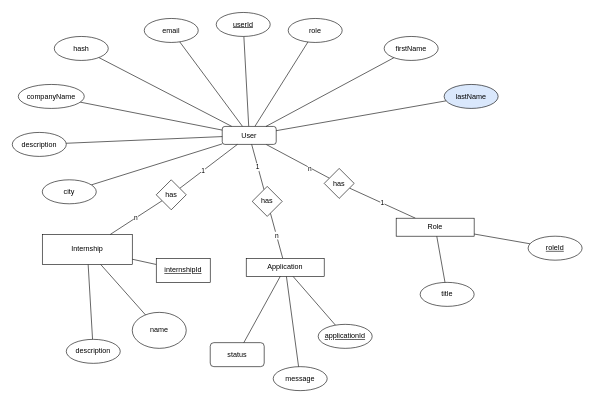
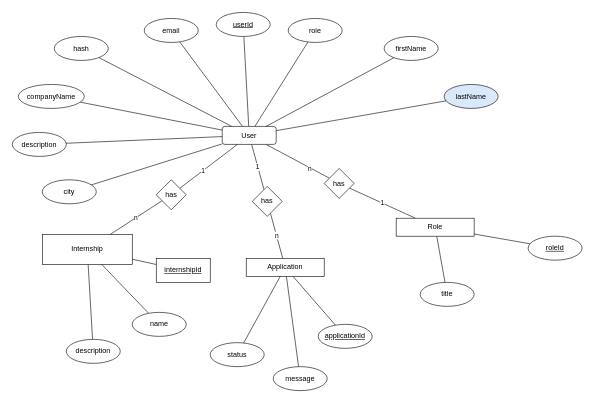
  <mxCell id="0" />
  <mxCell id="1" parent="0" />
  <mxCell id="2" style="edgeStyle=none;html=1;endArrow=none;endFill=0;" edge="1" parent="1" source="8" target="11"><mxGeometry relative="1" as="geometry" /></mxCell>
  <mxCell id="3" style="edgeStyle=none;html=1;endArrow=none;endFill=0;" edge="1" parent="1" source="8" target="10"><mxGeometry relative="1" as="geometry" /></mxCell>
  <mxCell id="4" style="edgeStyle=none;html=1;endArrow=none;endFill=0;" edge="1" parent="1" source="8" target="9"><mxGeometry relative="1" as="geometry" /></mxCell>
  <mxCell id="5" style="edgeStyle=none;html=1;endArrow=none;endFill=0;" edge="1" parent="1" source="8" target="40"><mxGeometry relative="1" as="geometry" /></mxCell>
  <mxCell id="6" style="edgeStyle=none;html=1;endArrow=none;endFill=0;" edge="1" parent="1" source="8" target="44"><mxGeometry relative="1" as="geometry" /></mxCell>
  <mxCell id="7" value="n" style="edgeLabel;html=1;align=center;verticalAlign=middle;resizable=0;points=[];" vertex="1" connectable="0" parent="6"><mxGeometry x="0.367" y="-1" relative="1" as="geometry"><mxPoint as="offset" /></mxGeometry></mxCell>
  <mxCell id="8" value="User" style="whiteSpace=wrap;html=1;rounded=1;" vertex="1" parent="1"><mxGeometry x="370" y="210" width="90" height="30" as="geometry" /></mxCell>
  <mxCell id="9" value="hash" style="ellipse;whiteSpace=wrap;html=1;" vertex="1" parent="1"><mxGeometry x="90" y="60" width="90" height="40" as="geometry" /></mxCell>
  <mxCell id="10" value="email" style="ellipse;whiteSpace=wrap;html=1;" vertex="1" parent="1"><mxGeometry x="240" y="30" width="90" height="40" as="geometry" /></mxCell>
  <mxCell id="11" value="userId" style="ellipse;whiteSpace=wrap;html=1;fontStyle=4" vertex="1" parent="1"><mxGeometry x="360" y="20" width="90" height="40" as="geometry" /></mxCell>
  <mxCell id="12" style="edgeStyle=none;html=1;endArrow=none;endFill=0;" edge="1" parent="1" source="8" target="17"><mxGeometry relative="1" as="geometry" /></mxCell>
  <mxCell id="13" style="edgeStyle=none;html=1;endArrow=none;endFill=0;" edge="1" parent="1" source="8" target="16"><mxGeometry relative="1" as="geometry"><mxPoint x="120" y="377.719" as="sourcePoint" /></mxGeometry></mxCell>
  <mxCell id="14" style="edgeStyle=none;html=1;endArrow=none;endFill=0;" edge="1" parent="1" source="8" target="23"><mxGeometry relative="1" as="geometry"><mxPoint x="140" y="380" as="sourcePoint" /></mxGeometry></mxCell>
  <mxCell id="15" value="1" style="edgeStyle=none;html=1;endArrow=none;endFill=0;" edge="1" parent="1" source="8" target="29"><mxGeometry x="0.2" relative="1" as="geometry"><mxPoint x="300" y="330" as="sourcePoint" /><mxPoint as="offset" /></mxGeometry></mxCell>
  <mxCell id="16" value="description" style="ellipse;whiteSpace=wrap;html=1;" vertex="1" parent="1"><mxGeometry x="20" y="220" width="90" height="40" as="geometry" /></mxCell>
  <mxCell id="17" value="companyName" style="ellipse;whiteSpace=wrap;html=1;" vertex="1" parent="1"><mxGeometry x="30" y="140" width="110" height="40" as="geometry" /></mxCell>
  <mxCell id="18" style="edgeStyle=none;html=1;endArrow=none;endFill=0;" edge="1" parent="1" source="8" target="22"><mxGeometry relative="1" as="geometry" /></mxCell>
  <mxCell id="19" style="edgeStyle=none;html=1;endArrow=none;endFill=0;" edge="1" parent="1" source="8" target="21"><mxGeometry relative="1" as="geometry" /></mxCell>
  <mxCell id="20" value="1" style="edgeStyle=none;html=1;endArrow=none;endFill=0;" edge="1" parent="1" source="8" target="31"><mxGeometry relative="1" as="geometry"><mxPoint x="632.312" y="370" as="sourcePoint" /></mxGeometry></mxCell>
  <mxCell id="21" value="lastName" style="ellipse;whiteSpace=wrap;html=1;fillColor=#dae8fc;" vertex="1" parent="1"><mxGeometry x="740" y="140" width="90" height="40" as="geometry" /></mxCell>
  <mxCell id="22" value="firstName" style="ellipse;whiteSpace=wrap;html=1;" vertex="1" parent="1"><mxGeometry x="640" y="60" width="90" height="40" as="geometry" /></mxCell>
  <mxCell id="23" value="city" style="ellipse;whiteSpace=wrap;html=1;" vertex="1" parent="1"><mxGeometry x="70" y="299" width="90" height="40" as="geometry" /></mxCell>
  <mxCell id="24" style="edgeStyle=none;html=1;endArrow=none;endFill=0;" edge="1" parent="1" source="27" target="38"><mxGeometry relative="1" as="geometry" /></mxCell>
  <mxCell id="25" style="edgeStyle=none;html=1;endArrow=none;endFill=0;" edge="1" parent="1" source="27" target="37"><mxGeometry relative="1" as="geometry" /></mxCell>
  <mxCell id="26" style="edgeStyle=none;html=1;endArrow=none;endFill=0;" edge="1" parent="1" source="27" target="39"><mxGeometry relative="1" as="geometry" /></mxCell>
  <mxCell id="27" value="Internship" style="rounded=0;whiteSpace=wrap;html=1;" vertex="1" parent="1"><mxGeometry x="70" y="390" width="150" height="50" as="geometry" /></mxCell>
  <mxCell id="28" value="n" style="edgeStyle=none;html=1;endArrow=none;endFill=0;" edge="1" parent="1" source="29" target="27"><mxGeometry relative="1" as="geometry" /></mxCell>
  <mxCell id="29" value="has" style="rhombus;whiteSpace=wrap;html=1;" vertex="1" parent="1"><mxGeometry x="260" y="299" width="50" height="50" as="geometry" /></mxCell>
  <mxCell id="30" value="n" style="edgeStyle=none;html=1;endArrow=none;endFill=0;" edge="1" parent="1" source="31" target="34"><mxGeometry relative="1" as="geometry" /></mxCell>
  <mxCell id="31" value="has" style="rhombus;whiteSpace=wrap;html=1;" vertex="1" parent="1"><mxGeometry x="420" y="310" width="50" height="50" as="geometry" /></mxCell>
  <mxCell id="32" style="edgeStyle=none;html=1;endArrow=none;endFill=0;" edge="1" parent="1" source="34" target="35"><mxGeometry relative="1" as="geometry" /></mxCell>
  <mxCell id="33" style="edgeStyle=none;html=1;endArrow=none;endFill=0;" edge="1" parent="1" source="34" target="36"><mxGeometry relative="1" as="geometry" /></mxCell>
  <mxCell id="34" value="Application" style="rounded=0;whiteSpace=wrap;html=1;" vertex="1" parent="1"><mxGeometry x="410" y="430" width="130" height="30" as="geometry" /></mxCell>
  <mxCell id="35" value="applicationId" style="ellipse;whiteSpace=wrap;html=1;fontStyle=4" vertex="1" parent="1"><mxGeometry x="530" y="540" width="90" height="40" as="geometry" /></mxCell>
  <mxCell id="36" value="message" style="ellipse;whiteSpace=wrap;html=1;" vertex="1" parent="1"><mxGeometry x="455" y="610.5" width="90" height="40" as="geometry" /></mxCell>
- <mxCell id="37" value="name" style="ellipse;whiteSpace=wrap;html=1;" vertex="1" parent="1"><mxGeometry x="220" y="520" width="90" height="60" as="geometry" /></mxCell>
+ <mxCell id="37" value="name" style="ellipse;whiteSpace=wrap;html=1;" vertex="1" parent="1"><mxGeometry x="220" y="520" width="90" height="40" as="geometry" /></mxCell>
  <mxCell id="38" value="internshipId" style="whiteSpace=wrap;html=1;fontStyle=4;rounded=0;" vertex="1" parent="1"><mxGeometry x="260" y="430" width="90" height="40" as="geometry" /></mxCell>
  <mxCell id="39" value="description" style="ellipse;whiteSpace=wrap;html=1;" vertex="1" parent="1"><mxGeometry x="110" y="565" width="90" height="40" as="geometry" /></mxCell>
  <mxCell id="40" value="role" style="ellipse;whiteSpace=wrap;html=1;" vertex="1" parent="1"><mxGeometry x="480" y="30" width="90" height="40" as="geometry" /></mxCell>
- <mxCell id="41" value="status" style="whiteSpace=wrap;html=1;rounded=1;" vertex="1" parent="1"><mxGeometry x="350" y="570.5" width="90" height="40" as="geometry" /></mxCell>
+ <mxCell id="41" value="status" style="ellipse;whiteSpace=wrap;html=1;" vertex="1" parent="1"><mxGeometry x="350" y="570.5" width="90" height="40" as="geometry" /></mxCell>
  <mxCell id="42" style="edgeStyle=none;html=1;endArrow=none;endFill=0;" edge="1" parent="1" source="34" target="41"><mxGeometry relative="1" as="geometry"><mxPoint x="639" y="549.13" as="sourcePoint" /><mxPoint x="694.577" y="561.212" as="targetPoint" /></mxGeometry></mxCell>
  <mxCell id="43" value="1" style="edgeStyle=none;html=1;endArrow=none;endFill=0;" edge="1" parent="1" source="44" target="47"><mxGeometry relative="1" as="geometry" /></mxCell>
  <mxCell id="44" value="has" style="rhombus;whiteSpace=wrap;html=1;" vertex="1" parent="1"><mxGeometry x="540" y="280" width="50" height="50" as="geometry" /></mxCell>
  <mxCell id="45" style="edgeStyle=none;html=1;endArrow=none;endFill=0;" edge="1" parent="1" source="47" target="48"><mxGeometry relative="1" as="geometry" /></mxCell>
  <mxCell id="46" style="edgeStyle=none;html=1;endArrow=none;endFill=0;" edge="1" parent="1" source="47" target="49"><mxGeometry relative="1" as="geometry" /></mxCell>
  <mxCell id="47" value="Role" style="rounded=0;whiteSpace=wrap;html=1;" vertex="1" parent="1"><mxGeometry x="660" y="363" width="130" height="30" as="geometry" /></mxCell>
  <mxCell id="48" value="roleId" style="ellipse;whiteSpace=wrap;html=1;fontStyle=4" vertex="1" parent="1"><mxGeometry x="880" y="393" width="90" height="40" as="geometry" /></mxCell>
  <mxCell id="49" value="title" style="ellipse;whiteSpace=wrap;html=1;" vertex="1" parent="1"><mxGeometry x="700" y="470" width="90" height="40" as="geometry" /></mxCell>
